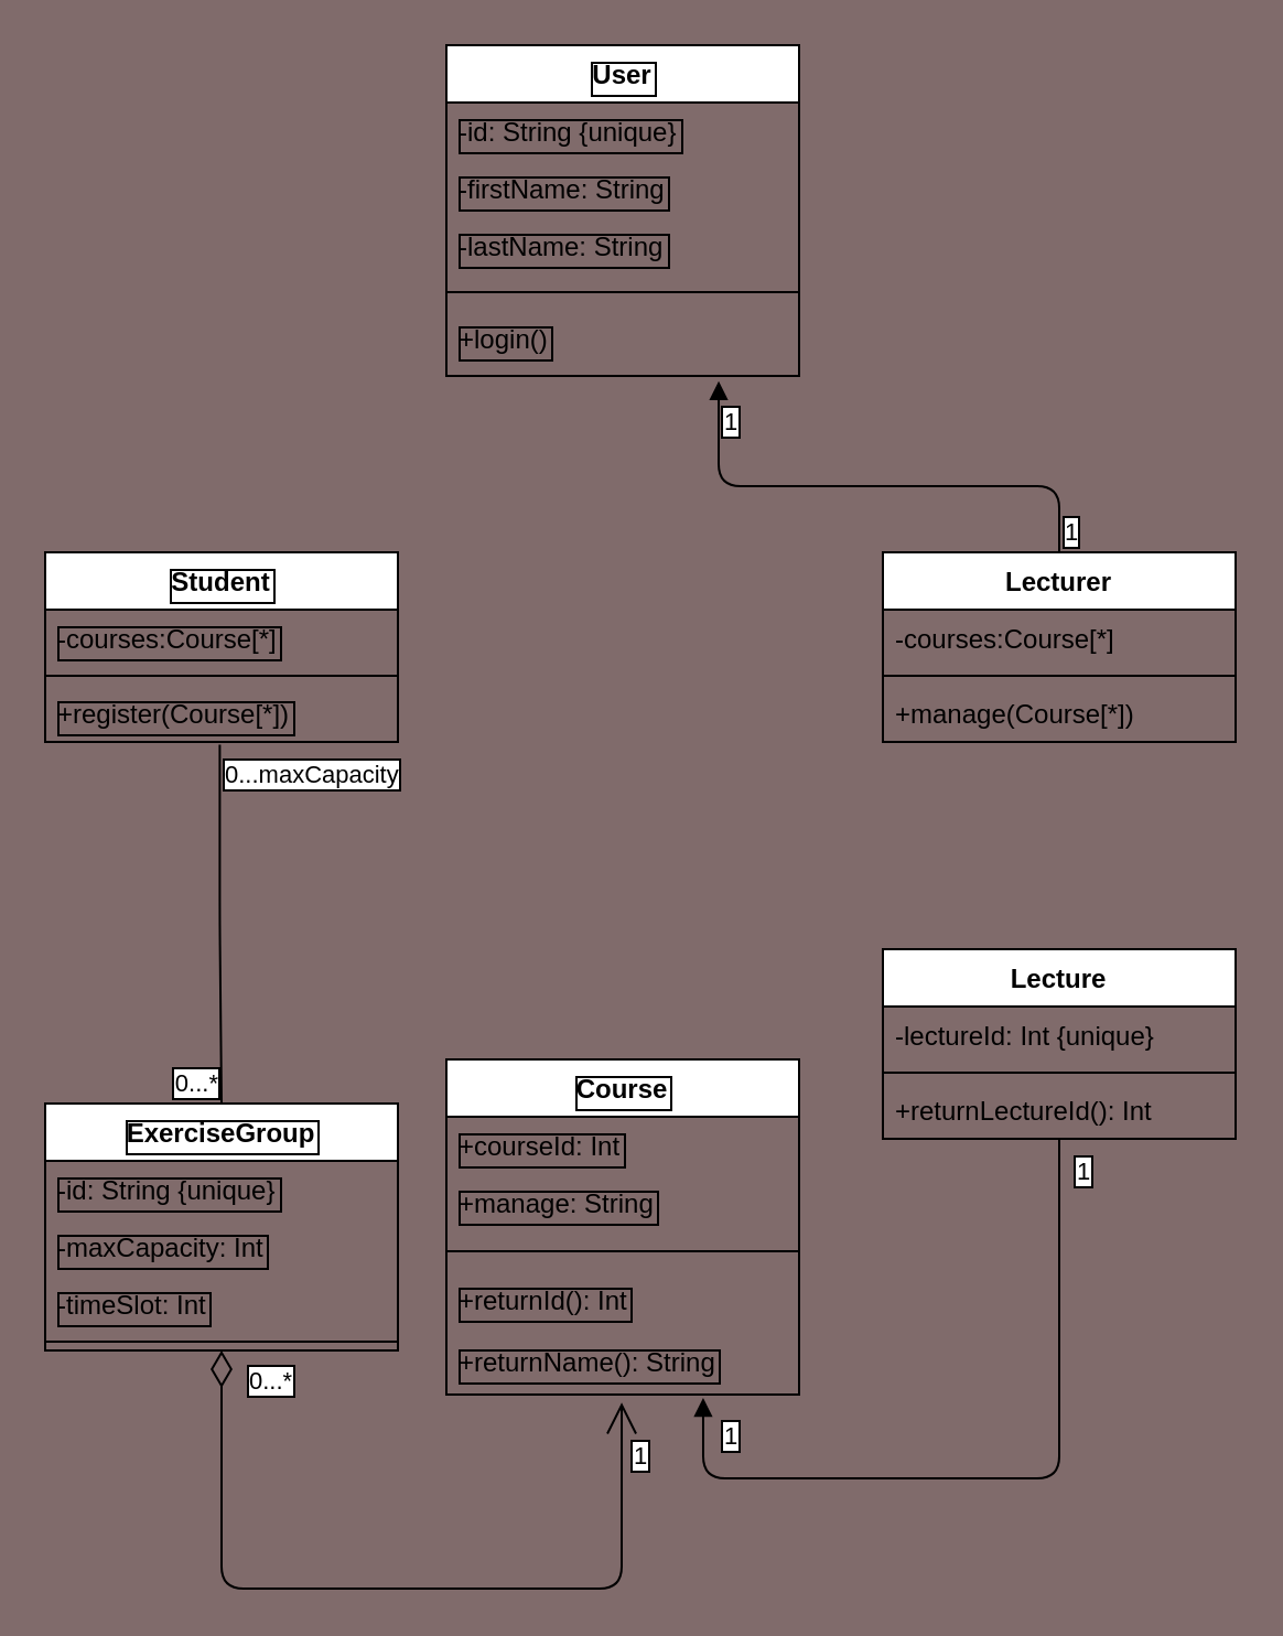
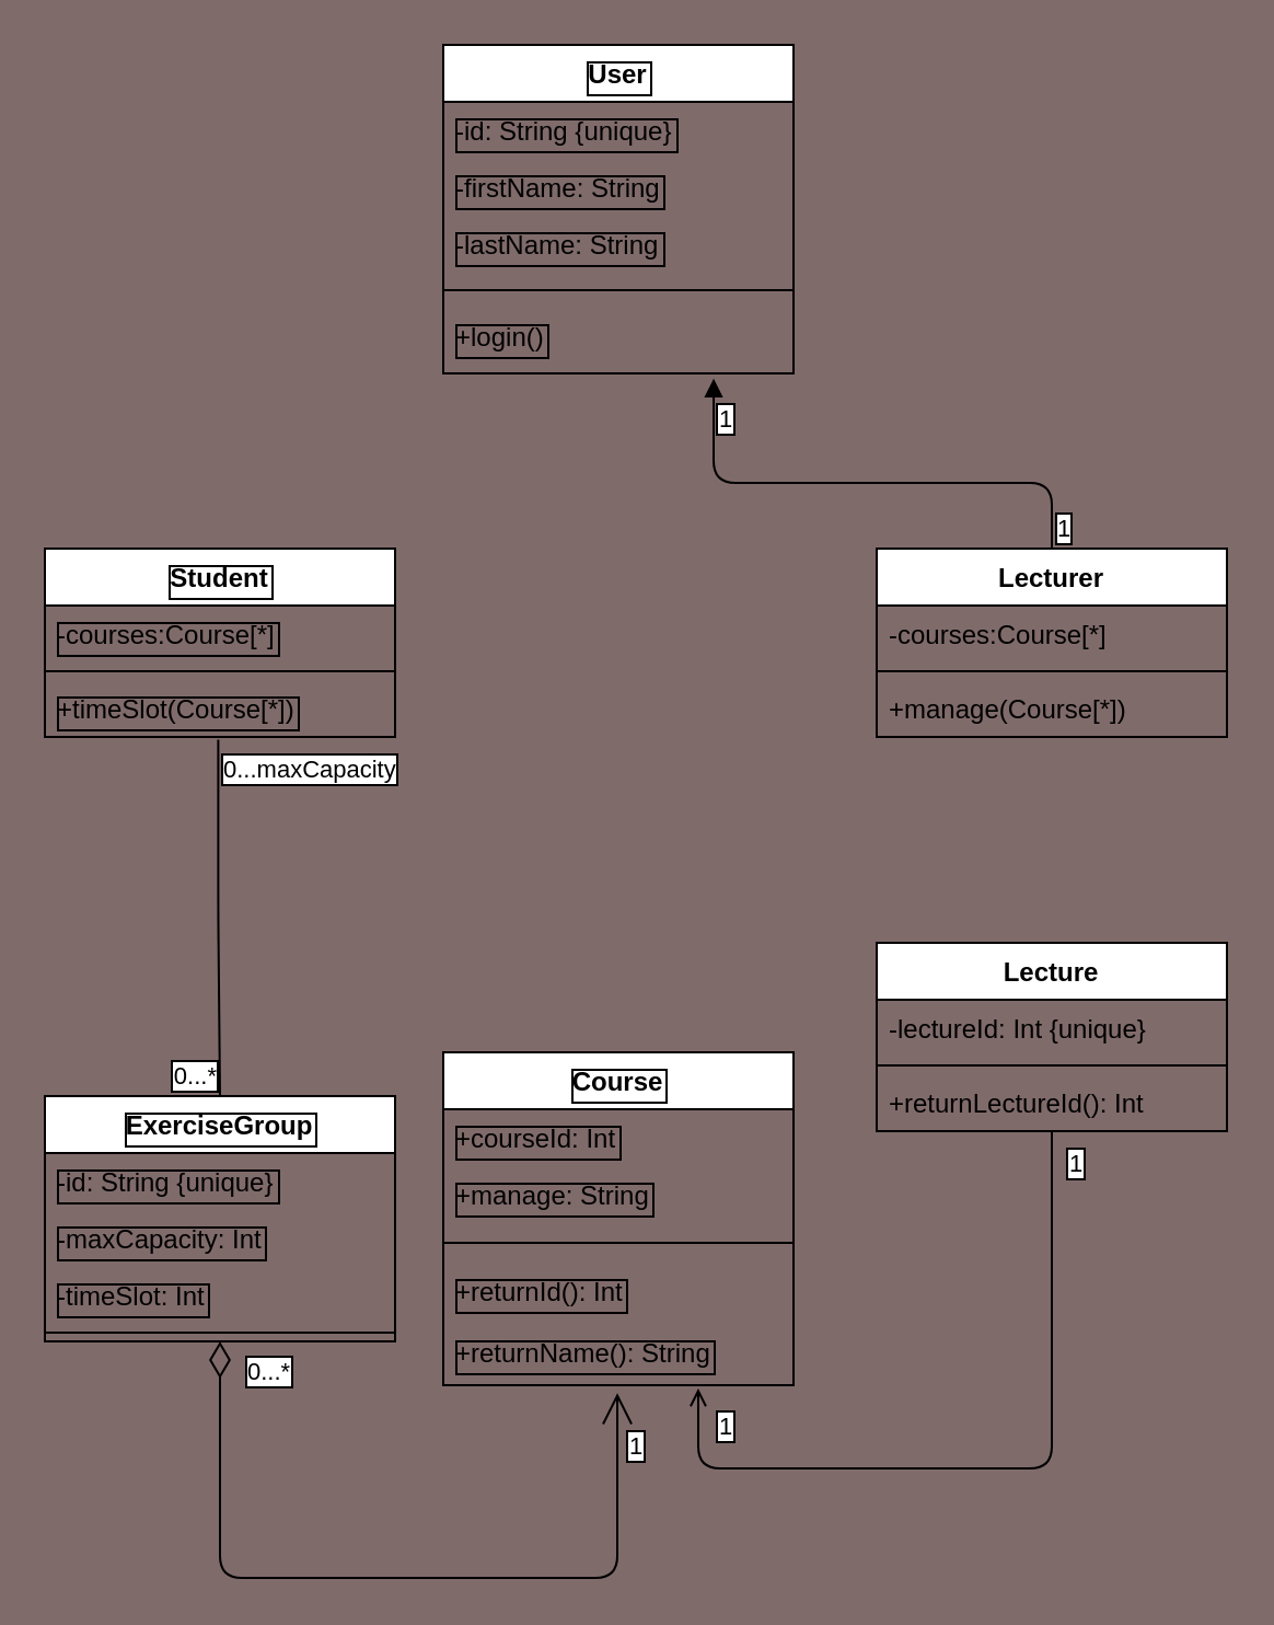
  <mxCell id="0" />
  <mxCell id="1" parent="0" />
  <mxCell id="2" value="User" style="swimlane;fontStyle=1;align=center;verticalAlign=top;childLayout=stackLayout;horizontal=1;startSize=26;horizontalStack=0;resizeParent=1;resizeParentMax=0;resizeLast=0;collapsible=1;marginBottom=0;fontColor=#000000;labelBorderColor=#000000;" vertex="1" parent="1"><mxGeometry x="202" y="20" width="160" height="150" as="geometry" /></mxCell>
  <mxCell id="3" value="-id: String {unique}&#10;" style="text;strokeColor=none;fillColor=none;align=left;verticalAlign=top;spacingLeft=4;spacingRight=4;overflow=hidden;rotatable=0;points=[[0,0.5],[1,0.5]];portConstraint=eastwest;fontColor=#000000;labelBorderColor=#000000;" vertex="1" parent="2"><mxGeometry y="26" width="160" height="26" as="geometry" /></mxCell>
  <mxCell id="4" value="-firstName: String" style="text;strokeColor=none;fillColor=none;align=left;verticalAlign=top;spacingLeft=4;spacingRight=4;overflow=hidden;rotatable=0;points=[[0,0.5],[1,0.5]];portConstraint=eastwest;fontColor=#000000;labelBorderColor=#000000;" vertex="1" parent="2"><mxGeometry y="52" width="160" height="26" as="geometry" /></mxCell>
  <mxCell id="5" value="-lastName: String" style="text;strokeColor=none;fillColor=none;align=left;verticalAlign=top;spacingLeft=4;spacingRight=4;overflow=hidden;rotatable=0;points=[[0,0.5],[1,0.5]];portConstraint=eastwest;fontColor=#000000;labelBorderColor=#000000;" vertex="1" parent="2"><mxGeometry y="78" width="160" height="26" as="geometry" /></mxCell>
  <mxCell id="6" value="" style="line;strokeWidth=1;fillColor=none;align=left;verticalAlign=middle;spacingTop=-1;spacingLeft=3;spacingRight=3;rotatable=0;labelPosition=right;points=[];portConstraint=eastwest;strokeColor=inherit;fontColor=#000000;labelBorderColor=#000000;" vertex="1" parent="2"><mxGeometry y="104" width="160" height="16" as="geometry" /></mxCell>
  <mxCell id="7" value="+login()" style="text;strokeColor=none;fillColor=none;align=left;verticalAlign=top;spacingLeft=4;spacingRight=4;overflow=hidden;rotatable=0;points=[[0,0.5],[1,0.5]];portConstraint=eastwest;fontColor=#000000;labelBorderColor=#000000;" vertex="1" parent="2"><mxGeometry y="120" width="160" height="30" as="geometry" /></mxCell>
  <mxCell id="8" value="Course" style="swimlane;fontStyle=1;align=center;verticalAlign=top;childLayout=stackLayout;horizontal=1;startSize=26;horizontalStack=0;resizeParent=1;resizeParentMax=0;resizeLast=0;collapsible=1;marginBottom=0;fontColor=#000000;labelBorderColor=#000000;" vertex="1" parent="1"><mxGeometry x="202" y="480" width="160" height="152" as="geometry" /></mxCell>
  <mxCell id="9" value="+courseId: Int" style="text;strokeColor=none;fillColor=none;align=left;verticalAlign=top;spacingLeft=4;spacingRight=4;overflow=hidden;rotatable=0;points=[[0,0.5],[1,0.5]];portConstraint=eastwest;fontColor=#000000;labelBorderColor=#000000;" vertex="1" parent="8"><mxGeometry y="26" width="160" height="26" as="geometry" /></mxCell>
  <mxCell id="10" value="+manage: String" style="text;strokeColor=none;fillColor=none;align=left;verticalAlign=top;spacingLeft=4;spacingRight=4;overflow=hidden;rotatable=0;points=[[0,0.5],[1,0.5]];portConstraint=eastwest;fontColor=#000000;labelBorderColor=#000000;" vertex="1" parent="8"><mxGeometry y="52" width="160" height="26" as="geometry" /></mxCell>
  <mxCell id="11" value="" style="line;strokeWidth=1;fillColor=none;align=left;verticalAlign=middle;spacingTop=-1;spacingLeft=3;spacingRight=3;rotatable=0;labelPosition=right;points=[];portConstraint=eastwest;strokeColor=inherit;fontColor=#000000;labelBorderColor=#000000;" vertex="1" parent="8"><mxGeometry y="78" width="160" height="18" as="geometry" /></mxCell>
  <mxCell id="12" value="+returnId(): Int" style="text;strokeColor=none;fillColor=none;align=left;verticalAlign=top;spacingLeft=4;spacingRight=4;overflow=hidden;rotatable=0;points=[[0,0.5],[1,0.5]];portConstraint=eastwest;fontColor=#000000;labelBorderColor=#000000;" vertex="1" parent="8"><mxGeometry y="96" width="160" height="28" as="geometry" /></mxCell>
  <mxCell id="13" value="+returnName(): String" style="text;strokeColor=none;fillColor=none;align=left;verticalAlign=top;spacingLeft=4;spacingRight=4;overflow=hidden;rotatable=0;points=[[0,0.5],[1,0.5]];portConstraint=eastwest;fontColor=#000000;labelBorderColor=#000000;" vertex="1" parent="8"><mxGeometry y="124" width="160" height="28" as="geometry" /></mxCell>
  <mxCell id="14" value="Lecture" style="swimlane;fontStyle=1;align=center;verticalAlign=top;childLayout=stackLayout;horizontal=1;startSize=26;horizontalStack=0;resizeParent=1;resizeParentMax=0;resizeLast=0;collapsible=1;marginBottom=0;" vertex="1" parent="1"><mxGeometry x="400" y="430" width="160" height="86" as="geometry" /></mxCell>
  <mxCell id="15" value="-lectureId: Int {unique}" style="text;strokeColor=none;fillColor=none;align=left;verticalAlign=top;spacingLeft=4;spacingRight=4;overflow=hidden;rotatable=0;points=[[0,0.5],[1,0.5]];portConstraint=eastwest;" vertex="1" parent="14"><mxGeometry y="26" width="160" height="26" as="geometry" /></mxCell>
  <mxCell id="16" value="" style="line;strokeWidth=1;fillColor=none;align=left;verticalAlign=middle;spacingTop=-1;spacingLeft=3;spacingRight=3;rotatable=0;labelPosition=right;points=[];portConstraint=eastwest;strokeColor=inherit;" vertex="1" parent="14"><mxGeometry y="52" width="160" height="8" as="geometry" /></mxCell>
  <mxCell id="17" value="+returnLectureId(): Int" style="text;strokeColor=none;fillColor=none;align=left;verticalAlign=top;spacingLeft=4;spacingRight=4;overflow=hidden;rotatable=0;points=[[0,0.5],[1,0.5]];portConstraint=eastwest;" vertex="1" parent="14"><mxGeometry y="60" width="160" height="26" as="geometry" /></mxCell>
  <mxCell id="18" value="Student" style="swimlane;fontStyle=1;align=center;verticalAlign=top;childLayout=stackLayout;horizontal=1;startSize=26;horizontalStack=0;resizeParent=1;resizeParentMax=0;resizeLast=0;collapsible=1;marginBottom=0;fontColor=#000000;labelBorderColor=#000000;" vertex="1" parent="1"><mxGeometry x="20" y="250" width="160" height="86" as="geometry" /></mxCell>
  <mxCell id="19" value="-courses:Course[*]" style="text;strokeColor=none;fillColor=none;align=left;verticalAlign=top;spacingLeft=4;spacingRight=4;overflow=hidden;rotatable=0;points=[[0,0.5],[1,0.5]];portConstraint=eastwest;fontColor=#000000;labelBorderColor=#000000;" vertex="1" parent="18"><mxGeometry y="26" width="160" height="26" as="geometry" /></mxCell>
  <mxCell id="20" value="" style="line;strokeWidth=1;fillColor=none;align=left;verticalAlign=middle;spacingTop=-1;spacingLeft=3;spacingRight=3;rotatable=0;labelPosition=right;points=[];portConstraint=eastwest;strokeColor=inherit;fontColor=#000000;labelBorderColor=#000000;" vertex="1" parent="18"><mxGeometry y="52" width="160" height="8" as="geometry" /></mxCell>
- <mxCell id="21" value="+register(Course[*])" style="text;strokeColor=none;fillColor=none;align=left;verticalAlign=top;spacingLeft=4;spacingRight=4;overflow=hidden;rotatable=0;points=[[0,0.5],[1,0.5]];portConstraint=eastwest;fontColor=#000000;labelBorderColor=#000000;" vertex="1" parent="18"><mxGeometry y="60" width="160" height="26" as="geometry" /></mxCell>
+ <mxCell id="21" value="+timeSlot(Course[*])" style="text;strokeColor=none;fillColor=none;align=left;verticalAlign=top;spacingLeft=4;spacingRight=4;overflow=hidden;rotatable=0;points=[[0,0.5],[1,0.5]];portConstraint=eastwest;fontColor=#000000;labelBorderColor=#000000;" vertex="1" parent="18"><mxGeometry y="60" width="160" height="26" as="geometry" /></mxCell>
  <mxCell id="22" value="Lecturer" style="swimlane;fontStyle=1;align=center;verticalAlign=top;childLayout=stackLayout;horizontal=1;startSize=26;horizontalStack=0;resizeParent=1;resizeParentMax=0;resizeLast=0;collapsible=1;marginBottom=0;" vertex="1" parent="1"><mxGeometry x="400" y="250" width="160" height="86" as="geometry" /></mxCell>
  <mxCell id="23" value="-courses:Course[*]" style="text;strokeColor=none;fillColor=none;align=left;verticalAlign=top;spacingLeft=4;spacingRight=4;overflow=hidden;rotatable=0;points=[[0,0.5],[1,0.5]];portConstraint=eastwest;" vertex="1" parent="22"><mxGeometry y="26" width="160" height="26" as="geometry" /></mxCell>
  <mxCell id="24" value="" style="line;strokeWidth=1;fillColor=none;align=left;verticalAlign=middle;spacingTop=-1;spacingLeft=3;spacingRight=3;rotatable=0;labelPosition=right;points=[];portConstraint=eastwest;strokeColor=inherit;" vertex="1" parent="22"><mxGeometry y="52" width="160" height="8" as="geometry" /></mxCell>
  <mxCell id="25" value="+manage(Course[*])" style="text;strokeColor=none;fillColor=none;align=left;verticalAlign=top;spacingLeft=4;spacingRight=4;overflow=hidden;rotatable=0;points=[[0,0.5],[1,0.5]];portConstraint=eastwest;" vertex="1" parent="22"><mxGeometry y="60" width="160" height="26" as="geometry" /></mxCell>
  <mxCell id="26" value="ExerciseGroup" style="swimlane;fontStyle=1;align=center;verticalAlign=top;childLayout=stackLayout;horizontal=1;startSize=26;horizontalStack=0;resizeParent=1;resizeParentMax=0;resizeLast=0;collapsible=1;marginBottom=0;fontColor=#000000;labelBorderColor=#000000;" vertex="1" parent="1"><mxGeometry x="20" y="500" width="160" height="112" as="geometry" /></mxCell>
  <mxCell id="27" value="-id: String {unique}" style="text;strokeColor=none;fillColor=none;align=left;verticalAlign=top;spacingLeft=4;spacingRight=4;overflow=hidden;rotatable=0;points=[[0,0.5],[1,0.5]];portConstraint=eastwest;fontColor=#000000;labelBorderColor=#000000;" vertex="1" parent="26"><mxGeometry y="26" width="160" height="26" as="geometry" /></mxCell>
  <mxCell id="28" value="-maxCapacity: Int" style="text;strokeColor=none;fillColor=none;align=left;verticalAlign=top;spacingLeft=4;spacingRight=4;overflow=hidden;rotatable=0;points=[[0,0.5],[1,0.5]];portConstraint=eastwest;fontColor=#000000;labelBorderColor=#000000;" vertex="1" parent="26"><mxGeometry y="52" width="160" height="26" as="geometry" /></mxCell>
  <mxCell id="29" value="-timeSlot: Int" style="text;strokeColor=none;fillColor=none;align=left;verticalAlign=top;spacingLeft=4;spacingRight=4;overflow=hidden;rotatable=0;points=[[0,0.5],[1,0.5]];portConstraint=eastwest;fontColor=#000000;labelBorderColor=#000000;" vertex="1" parent="26"><mxGeometry y="78" width="160" height="26" as="geometry" /></mxCell>
  <mxCell id="30" value="" style="line;strokeWidth=1;fillColor=none;align=left;verticalAlign=middle;spacingTop=-1;spacingLeft=3;spacingRight=3;rotatable=0;labelPosition=right;points=[];portConstraint=eastwest;strokeColor=inherit;fontColor=#000000;labelBorderColor=#000000;" vertex="1" parent="26"><mxGeometry y="104" width="160" height="8" as="geometry" /></mxCell>
  <mxCell id="31" value="" style="endArrow=none;html=1;edgeStyle=orthogonalEdgeStyle;exitX=0.495;exitY=1.046;exitDx=0;exitDy=0;exitPerimeter=0;entryX=0.5;entryY=0;entryDx=0;entryDy=0;fontColor=#000000;labelBorderColor=#000000;" edge="1" parent="1" source="21" target="26"><mxGeometry relative="1" as="geometry"><mxPoint x="400" y="480" as="sourcePoint" /><mxPoint x="560" y="480" as="targetPoint" /><Array as="points"><mxPoint x="99" y="418" /></Array></mxGeometry></mxCell>
  <mxCell id="32" value="0...maxCapacity" style="edgeLabel;resizable=0;html=1;align=left;verticalAlign=bottom;fontColor=#000000;labelBorderColor=#000000;" connectable="0" vertex="1" parent="31"><mxGeometry x="-1" relative="1" as="geometry"><mxPoint y="23" as="offset" /></mxGeometry></mxCell>
  <mxCell id="33" value="0...*" style="edgeLabel;resizable=0;html=1;align=right;verticalAlign=bottom;fontColor=#000000;labelBorderColor=#000000;" connectable="0" vertex="1" parent="31"><mxGeometry x="1" relative="1" as="geometry" /></mxCell>
  <mxCell id="34" value="0...*" style="endArrow=open;html=1;endSize=12;startArrow=diamondThin;startSize=14;startFill=0;edgeStyle=orthogonalEdgeStyle;align=left;verticalAlign=bottom;exitX=0.5;exitY=1;exitDx=0;exitDy=0;entryX=0.497;entryY=1.129;entryDx=0;entryDy=0;entryPerimeter=0;fontColor=#000000;labelBorderColor=#000000;" edge="1" parent="1" source="26" target="13"><mxGeometry x="-0.874" y="10" relative="1" as="geometry"><mxPoint x="110" y="690" as="sourcePoint" /><mxPoint x="270" y="690" as="targetPoint" /><Array as="points"><mxPoint x="100" y="720" /><mxPoint x="282" y="720" /></Array><mxPoint as="offset" /></mxGeometry></mxCell>
  <mxCell id="35" value="1" style="edgeLabel;html=1;align=center;verticalAlign=middle;resizable=0;points=[];fontColor=#000000;labelBorderColor=#000000;" vertex="1" connectable="0" parent="34"><mxGeometry x="0.894" relative="1" as="geometry"><mxPoint x="8" y="4" as="offset" /></mxGeometry></mxCell>
- <mxCell id="36" value="" style="endArrow=block;endFill=1;html=1;edgeStyle=orthogonalEdgeStyle;align=left;verticalAlign=top;entryX=0.728;entryY=1.053;entryDx=0;entryDy=0;entryPerimeter=0;exitX=0.5;exitY=1;exitDx=0;exitDy=0;fontColor=#000000;labelBorderColor=#000000;" edge="1" parent="1" source="14" target="13"><mxGeometry x="-1" relative="1" as="geometry"><mxPoint x="380" y="660" as="sourcePoint" /><mxPoint x="540" y="660" as="targetPoint" /><Array as="points"><mxPoint x="480" y="670" /><mxPoint x="318" y="670" /></Array></mxGeometry></mxCell>
+ <mxCell id="36" value="" style="endArrow=open;endFill=1;html=1;edgeStyle=orthogonalEdgeStyle;align=left;verticalAlign=top;entryX=0.728;entryY=1.053;entryDx=0;entryDy=0;entryPerimeter=0;exitX=0.5;exitY=1;exitDx=0;exitDy=0;fontColor=#000000;labelBorderColor=#000000;" edge="1" parent="1" source="14" target="13"><mxGeometry x="-1" relative="1" as="geometry"><mxPoint x="380" y="660" as="sourcePoint" /><mxPoint x="540" y="660" as="targetPoint" /><Array as="points"><mxPoint x="480" y="670" /><mxPoint x="318" y="670" /></Array></mxGeometry></mxCell>
  <mxCell id="37" value="1" style="edgeLabel;html=1;align=center;verticalAlign=middle;resizable=0;points=[];fontColor=#000000;labelBorderColor=#000000;" vertex="1" connectable="0" parent="36"><mxGeometry x="0.847" y="-2" relative="1" as="geometry"><mxPoint x="10" y="-10" as="offset" /></mxGeometry></mxCell>
  <mxCell id="38" value="1" style="edgeLabel;html=1;align=center;verticalAlign=middle;resizable=0;points=[];fontColor=#000000;labelBorderColor=#000000;" vertex="1" connectable="0" parent="36"><mxGeometry x="-0.918" y="2" relative="1" as="geometry"><mxPoint x="8" as="offset" /></mxGeometry></mxCell>
  <mxCell id="39" value="" style="endArrow=block;endFill=1;html=1;edgeStyle=orthogonalEdgeStyle;align=left;verticalAlign=top;entryX=0.772;entryY=1.08;entryDx=0;entryDy=0;entryPerimeter=0;exitX=0.5;exitY=0;exitDx=0;exitDy=0;fontColor=#000000;labelBorderColor=#000000;" edge="1" parent="1" source="22" target="7"><mxGeometry x="-1" relative="1" as="geometry"><mxPoint x="270" y="260" as="sourcePoint" /><mxPoint x="430" y="260" as="targetPoint" /><Array as="points"><mxPoint x="480" y="220" /><mxPoint x="326" y="220" /></Array></mxGeometry></mxCell>
  <mxCell id="40" value="1" style="edgeLabel;resizable=0;html=1;align=left;verticalAlign=bottom;fontColor=#000000;labelBorderColor=#000000;" connectable="0" vertex="1" parent="39"><mxGeometry x="-1" relative="1" as="geometry" /></mxCell>
  <mxCell id="41" value="1" style="edgeLabel;html=1;align=center;verticalAlign=middle;resizable=0;points=[];fontColor=#000000;labelBorderColor=#000000;" vertex="1" connectable="0" parent="39"><mxGeometry x="0.69" y="2" relative="1" as="geometry"><mxPoint x="7" y="-18" as="offset" /></mxGeometry></mxCell>
